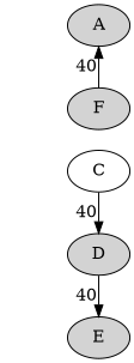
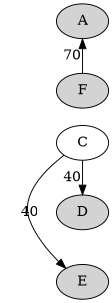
  digraph {
    rankdir=LR
    node [style=filled]
    C [style=""]
    D
    E
    A
    F
    subgraph sub_1 {
      rank=same
      C
      D
      E
    }
    subgraph sub_2 {
      rank=same
      A
      F
    }
    C -> D [label=40]
-   D -> E [label=40]
-   F -> A [constraint=false label=40]
+   C -> E [label=40]
+   F -> A [constraint=false label=70]
  }
